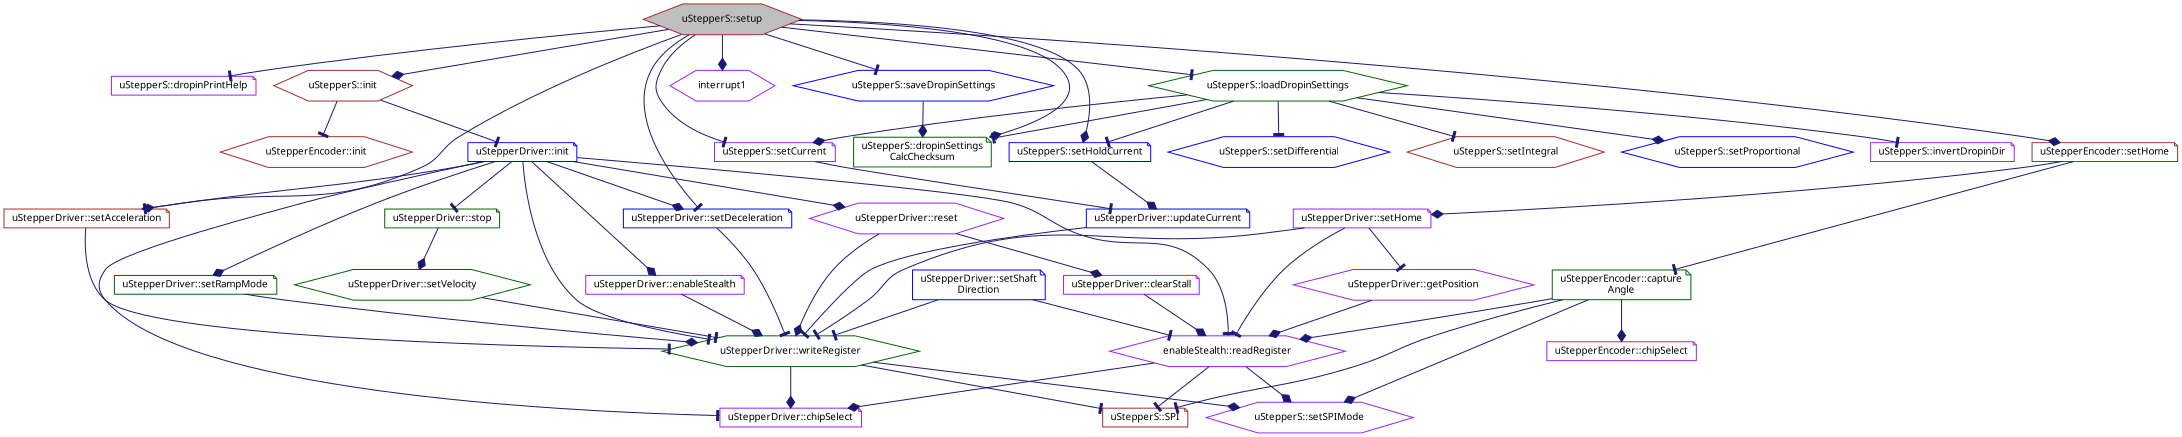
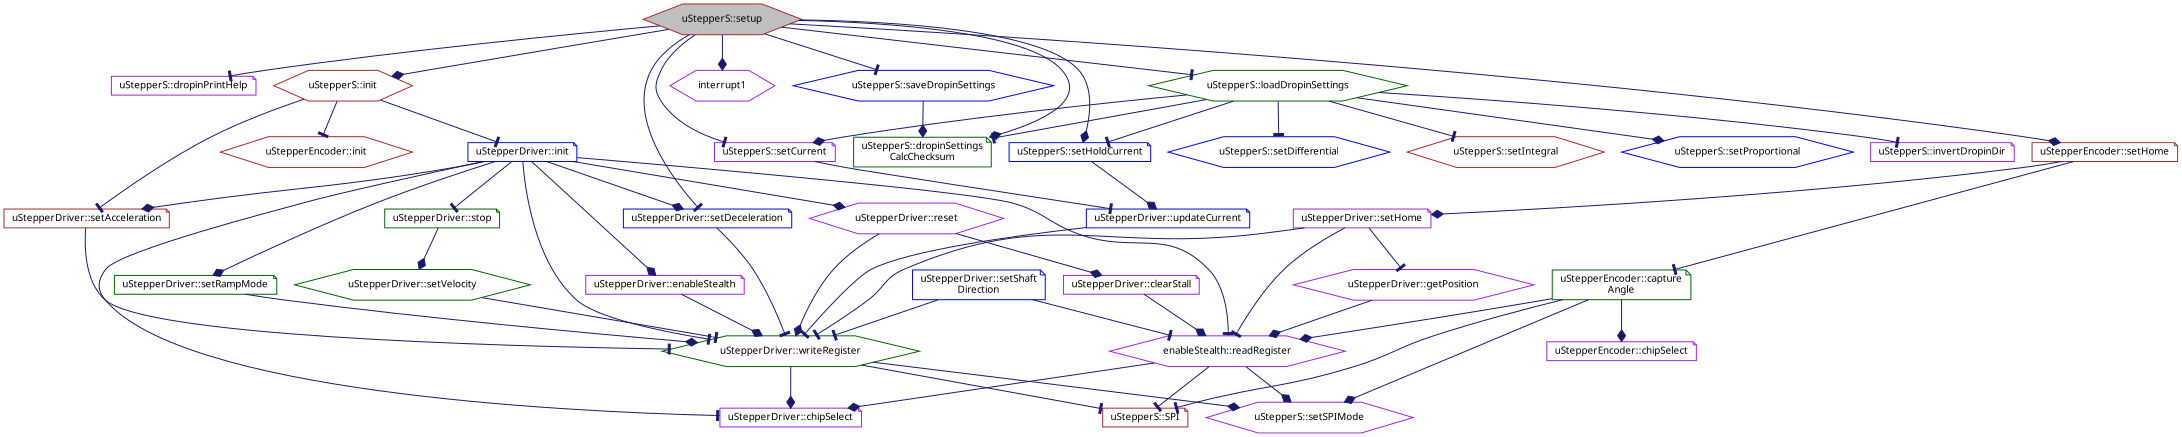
  digraph {
    fontname="Noto Sans"
    rankdir=TB
    node [color=purple fillcolor=white fontname="Noto Sans" fontsize=10 shape=note style=filled]
    edge [arrowhead=tee color=midnightblue fontname="Noto Sans" fontsize=10 labelfontname=Helvetica labelfontsize=10 style=solid]
    n1 [color=brown fillcolor=grey75 fontcolor=black height=0.2 label="uStepperS::setup" shape=hexagon width=0.4]
    n2 [height=0.2 label="uStepperS::dropinPrintHelp" width=0.4]
    n3 [color=darkgreen height=0.2 label="uStepperS::dropinSettings\lCalcChecksum" width=0.4]
    n4 [color=brown height=0.2 label="uStepperS::init" shape=hexagon width=0.4]
    n5 [color=brown height=0.2 label="uStepperDriver::setAcceleration" width=0.4]
    n6 [color=blue height=0.2 label="uStepperDriver::setDeceleration" width=0.4]
    n7 [height=0.2 label=interrupt1 shape=hexagon width=0.4]
    n8 [color=darkgreen height=0.2 label="uStepperS::loadDropinSettings" shape=hexagon width=0.4]
    n9 [height=0.2 label="uStepperS::setCurrent" width=0.4]
    n10 [color=blue height=0.2 label="uStepperS::setHoldCurrent" width=0.4]
    n11 [color=blue height=0.2 label="uStepperS::saveDropinSettings" shape=hexagon width=0.4]
    n12 [color=brown height=0.2 label="uStepperEncoder::setHome" width=0.4]
    n13 [color=blue height=0.2 label="uStepperDriver::init" width=0.4]
    n14 [color=brown height=0.2 label="uStepperEncoder::init" shape=hexagon width=0.4]
    n15 [color=darkgreen height=0.2 label="uStepperDriver::writeRegister" shape=hexagon width=0.4]
    n16 [height=0.2 label="uStepperS::invertDropinDir" width=0.4]
    n17 [color=blue height=0.2 label="uStepperS::setDifferential" shape=hexagon width=0.4]
    n18 [color=brown height=0.2 label="uStepperS::setIntegral" shape=hexagon width=0.4]
    n19 [color=blue height=0.2 label="uStepperS::setProportional" shape=hexagon width=0.4]
    n20 [color=blue height=0.2 label="uStepperDriver::updateCurrent" width=0.4]
    n21 [color=darkgreen height=0.2 label="uStepperEncoder::capture\lAngle" width=0.4]
    n22 [height=0.2 label="uStepperDriver::setHome" width=0.4]
    n23 [height=0.2 label="uStepperDriver::chipSelect" width=0.4]
    n24 [height=0.2 label="uStepperDriver::enableStealth" width=0.4]
    n25 [height=0.2 label="enableStealth::readRegister" shape=hexagon width=0.4]
    n26 [height=0.2 label="uStepperDriver::reset" shape=hexagon width=0.4]
    n27 [color=darkgreen height=0.2 label="uStepperDriver::setRampMode" width=0.4]
    n28 [color=darkgreen height=0.2 label="uStepperDriver::stop" width=0.4]
    n29 [height=0.2 label="uStepperS::setSPIMode" shape=hexagon width=0.4]
    n30 [color=brown height=0.2 label="uStepperS::SPI" width=0.4]
    n31 [height=0.2 label="uStepperDriver::clearStall" width=0.4]
    n32 [color=darkgreen height=0.2 label="uStepperDriver::setVelocity" shape=hexagon width=0.4]
    n33 [color=blue height=0.2 label="uStepperDriver::setShaft\lDirection" width=0.4]
    n34 [height=0.2 label="uStepperEncoder::chipSelect" width=0.4]
    n35 [height=0.2 label="uStepperDriver::getPosition" shape=hexagon width=0.4]
    n1 -> n2
    n1 -> n3 [arrowhead=diamond]
    n1 -> n4 [arrowhead=diamond]
-   n1 -> n5
+   n4 -> n5
    n1 -> n6
    n1 -> n7 [arrowhead=diamond]
    n1 -> n8
    n1 -> n9
    n1 -> n10 [arrowhead=diamond]
    n1 -> n11
    n1 -> n12 [arrowhead=diamond]
    n4 -> n13
    n4 -> n14
    n5 -> n15
    n6 -> n15
    n8 -> n3
    n8 -> n9 [arrowhead=diamond]
    n8 -> n10
    n8 -> n16
    n8 -> n17
    n8 -> n18
    n8 -> n19 [arrowhead=diamond]
    n9 -> n20
    n10 -> n20 [arrowhead=diamond]
    n11 -> n3 [arrowhead=diamond]
    n12 -> n21
    n12 -> n22 [arrowhead=diamond]
    n13 -> n5 [arrowhead=diamond]
    n13 -> n6 [arrowhead=diamond]
    n13 -> n15
    n13 -> n23
    n13 -> n24 [arrowhead=diamond]
    n13 -> n25
    n13 -> n26 [arrowhead=diamond]
    n13 -> n27 [arrowhead=diamond]
    n13 -> n28
    n15 -> n23 [arrowhead=diamond]
    n15 -> n29 [arrowhead=diamond]
    n15 -> n30
    n20 -> n15
    n21 -> n25 [arrowhead=diamond]
    n21 -> n29 [arrowhead=diamond]
    n21 -> n30
    n21 -> n34 [arrowhead=diamond]
    n22 -> n15
    n22 -> n25
    n22 -> n35
    n24 -> n15 [arrowhead=diamond]
    n25 -> n23 [arrowhead=diamond]
    n25 -> n29 [arrowhead=diamond]
    n25 -> n30
    n26 -> n15 [arrowhead=diamond]
    n26 -> n31 [arrowhead=diamond]
    n27 -> n15 [arrowhead=diamond]
    n28 -> n32 [arrowhead=diamond]
    n31 -> n25 [arrowhead=diamond]
    n32 -> n15
    n33 -> n15
    n33 -> n25
    n35 -> n25 [arrowhead=diamond]
  }
